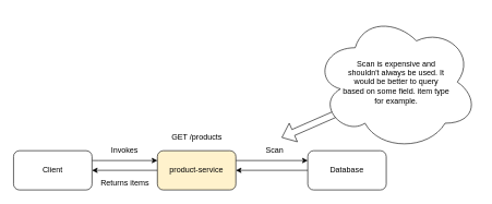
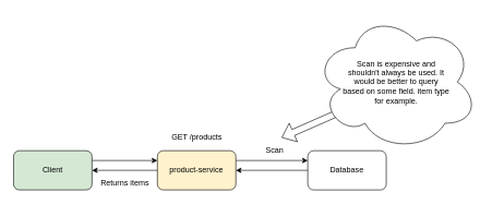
  <mxCell id="0" />
  <mxCell id="1" parent="0" />
  <mxCell id="2" value="" style="shape=flexArrow;endArrow=classic;html=1;exitX=-0.009;exitY=0.929;exitDx=0;exitDy=0;exitPerimeter=0;" edge="1" parent="1" source="14"><mxGeometry width="50" height="50" relative="1" as="geometry"><mxPoint x="380" y="180" as="sourcePoint" /><mxPoint x="430" y="210" as="targetPoint" /></mxGeometry></mxCell>
  <mxCell id="3" style="edgeStyle=orthogonalEdgeStyle;rounded=0;orthogonalLoop=1;jettySize=auto;html=1;entryX=0;entryY=0.25;entryDx=0;entryDy=0;" edge="1" parent="1" source="4" target="7"><mxGeometry relative="1" as="geometry"><Array as="points"><mxPoint x="150" y="245" /><mxPoint x="150" y="245" /></Array></mxGeometry></mxCell>
- <mxCell id="4" value="Client" style="rounded=1;whiteSpace=wrap;html=1;" vertex="1" parent="1"><mxGeometry x="20" y="230" width="120" height="60" as="geometry" /></mxCell>
+ <mxCell id="4" value="Client" style="rounded=1;whiteSpace=wrap;html=1;fillColor=#d5e8d4;" vertex="1" parent="1"><mxGeometry x="20" y="230" width="120" height="60" as="geometry" /></mxCell>
  <mxCell id="5" style="edgeStyle=orthogonalEdgeStyle;rounded=0;orthogonalLoop=1;jettySize=auto;html=1;" edge="1" parent="1" source="7" target="4"><mxGeometry relative="1" as="geometry" /></mxCell>
  <mxCell id="6" style="edgeStyle=orthogonalEdgeStyle;rounded=0;orthogonalLoop=1;jettySize=auto;html=1;entryX=0;entryY=0.25;entryDx=0;entryDy=0;" edge="1" parent="1" source="7" target="9"><mxGeometry relative="1" as="geometry"><Array as="points"><mxPoint x="340" y="245" /><mxPoint x="340" y="245" /></Array></mxGeometry></mxCell>
  <mxCell id="7" value="product-service" style="rounded=1;whiteSpace=wrap;html=1;fillColor=#fff2cc;" vertex="1" parent="1"><mxGeometry x="240" y="230" width="120" height="60" as="geometry" /></mxCell>
  <mxCell id="8" style="edgeStyle=orthogonalEdgeStyle;rounded=0;orthogonalLoop=1;jettySize=auto;html=1;entryX=1;entryY=0.5;entryDx=0;entryDy=0;" edge="1" parent="1" source="9" target="7"><mxGeometry relative="1" as="geometry" /></mxCell>
  <mxCell id="9" value="Database" style="rounded=1;whiteSpace=wrap;html=1;" vertex="1" parent="1"><mxGeometry x="470" y="230" width="120" height="60" as="geometry" /></mxCell>
- <mxCell id="10" value="Invokes" style="text;html=1;strokeColor=none;fillColor=none;align=center;verticalAlign=middle;whiteSpace=wrap;rounded=0;" vertex="1" parent="1"><mxGeometry x="170" y="220" width="40" height="20" as="geometry" /></mxCell>
  <mxCell id="11" value="Scan" style="text;html=1;align=center;verticalAlign=middle;resizable=0;points=[];autosize=1;strokeColor=none;" vertex="1" parent="1"><mxGeometry x="398.5" y="220" width="40" height="20" as="geometry" /></mxCell>
  <mxCell id="12" value="Returns items" style="text;html=1;align=center;verticalAlign=middle;resizable=0;points=[];autosize=1;strokeColor=none;" vertex="1" parent="1"><mxGeometry x="145" y="270" width="90" height="20" as="geometry" /></mxCell>
  <mxCell id="13" value="" style="ellipse;shape=cloud;whiteSpace=wrap;html=1;" vertex="1" parent="1"><mxGeometry x="480" y="20" width="250" height="210" as="geometry" /></mxCell>
  <mxCell id="14" value="Scan is expensive and shouldn't always be used. It would be better to query based on some field. item type for example." style="text;html=1;strokeColor=none;fillColor=none;align=center;verticalAlign=middle;whiteSpace=wrap;rounded=0;" vertex="1" parent="1"><mxGeometry x="522.5" y="72.5" width="165" height="105" as="geometry" /></mxCell>
  <mxCell id="15" value="GET /products" style="text;html=1;align=center;verticalAlign=middle;resizable=0;points=[];autosize=1;strokeColor=none;" vertex="1" parent="1"><mxGeometry x="255" y="200" width="90" height="20" as="geometry" /></mxCell>
